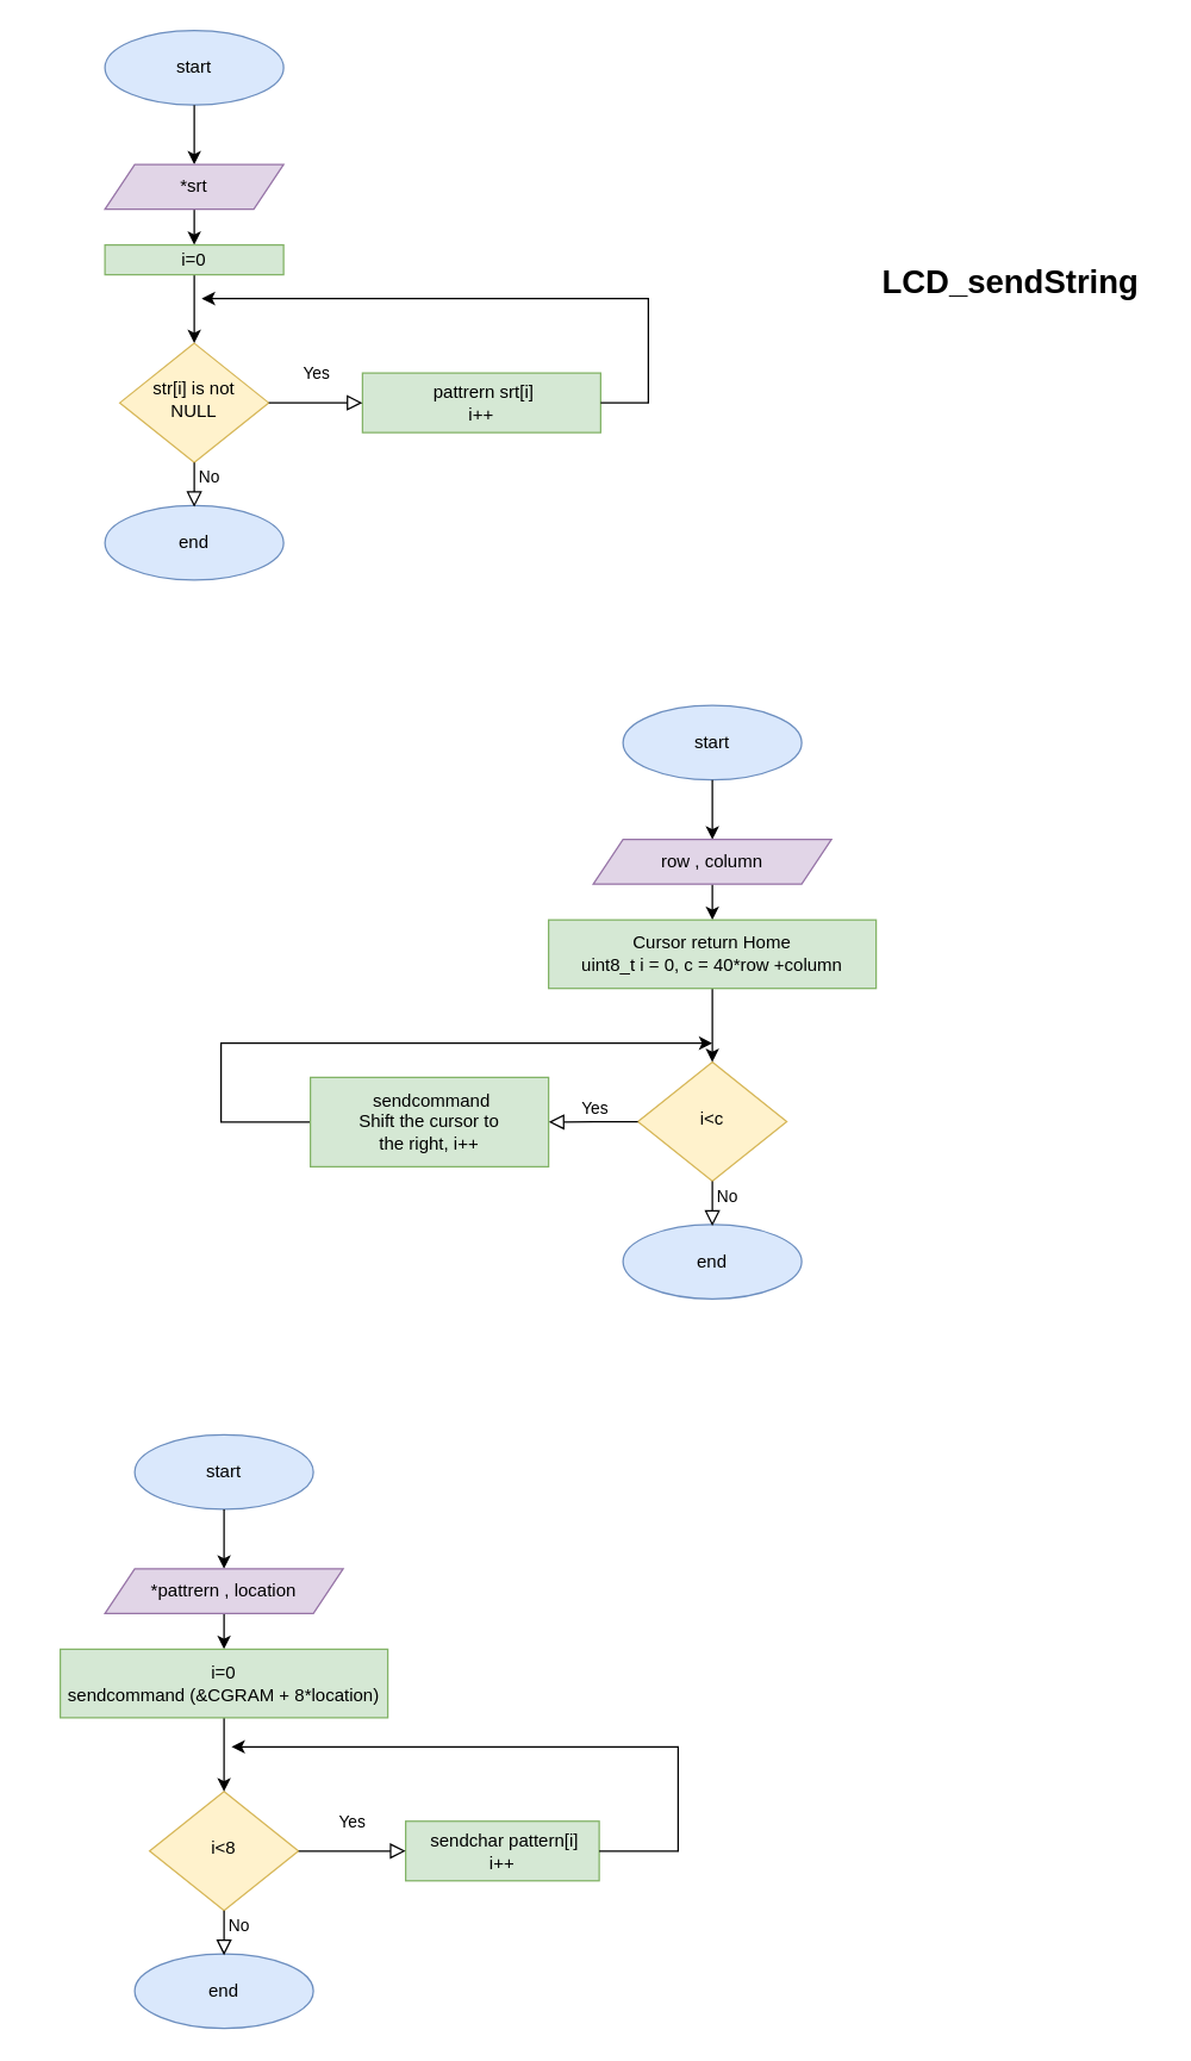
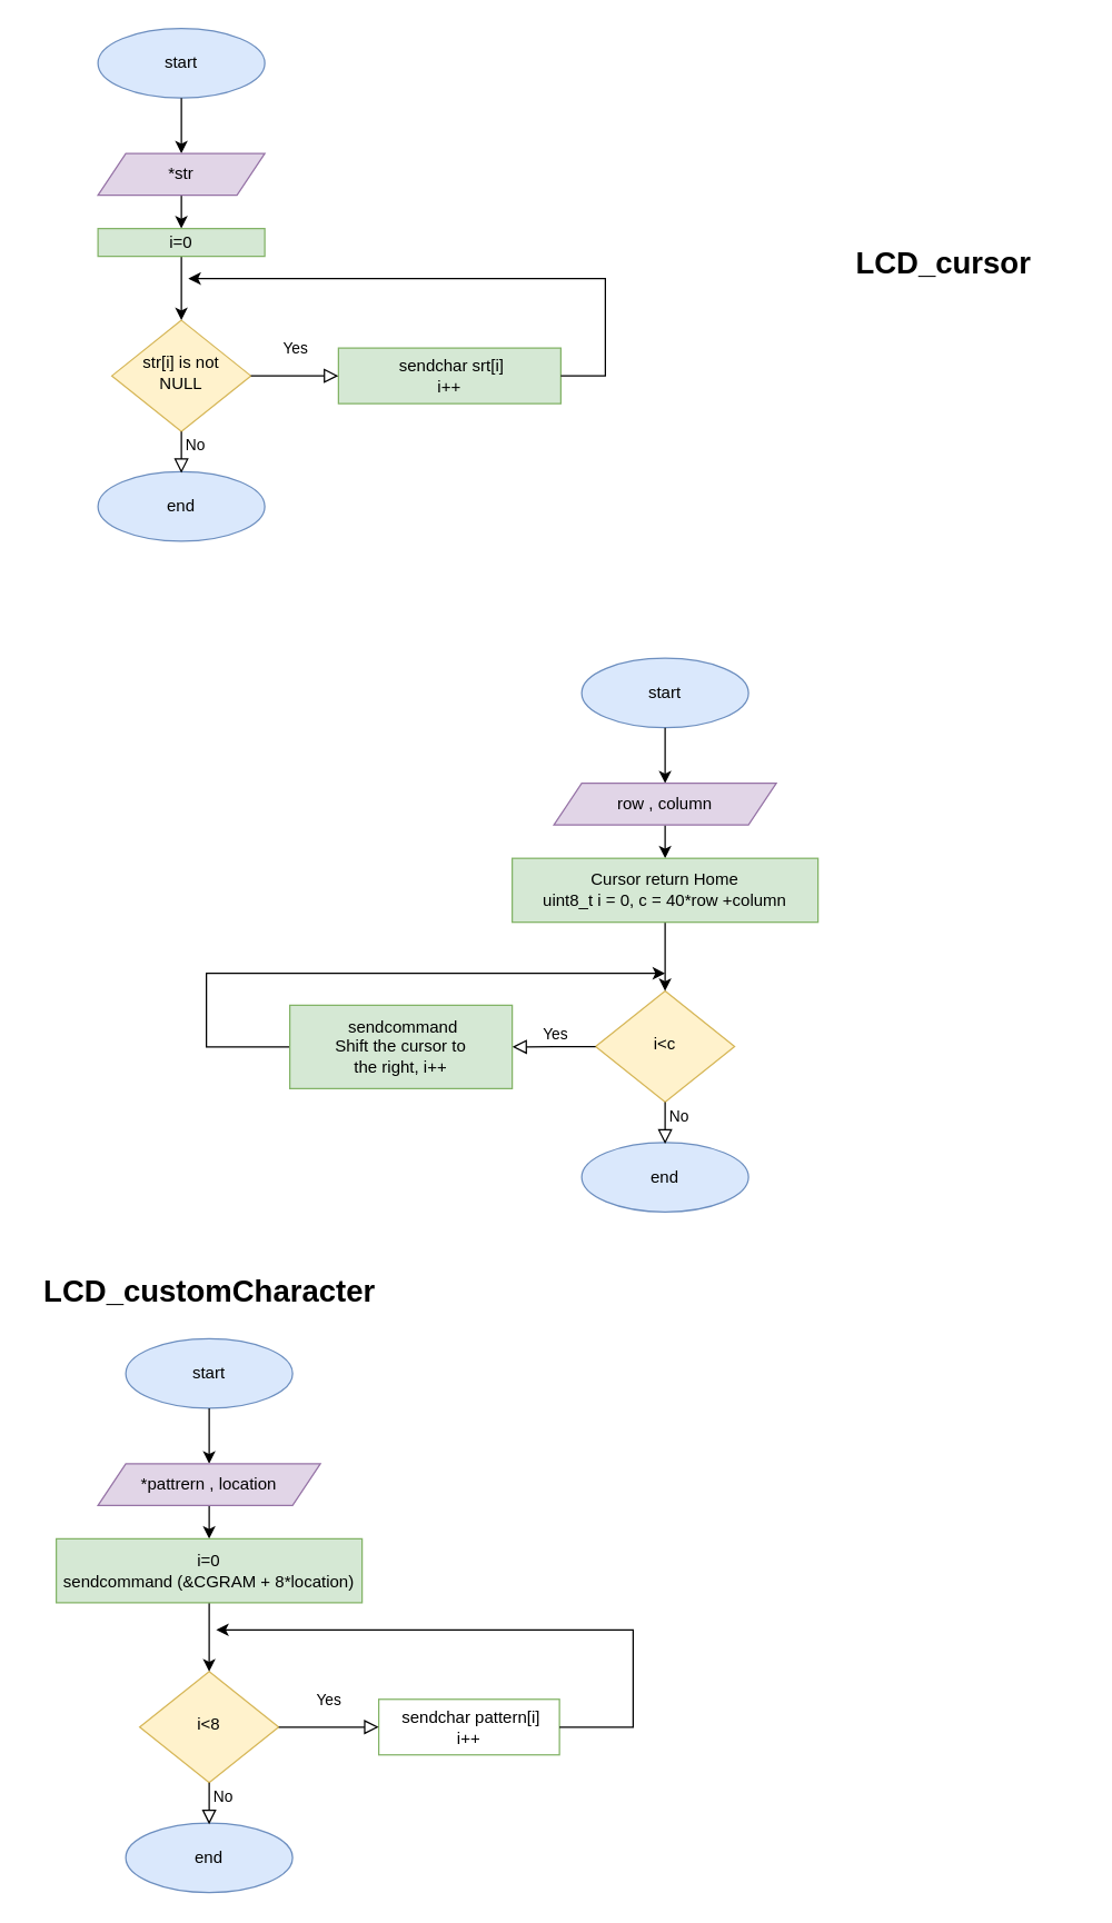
  <mxCell id="0" />
  <mxCell id="1" parent="0" />
  <mxCell id="2" value="Yes" style="rounded=0;html=1;jettySize=auto;orthogonalLoop=1;fontSize=11;endArrow=block;endFill=0;endSize=8;strokeWidth=1;shadow=0;labelBackgroundColor=none;edgeStyle=orthogonalEdgeStyle;exitX=1;exitY=0.5;exitDx=0;exitDy=0;entryX=0;entryY=0.5;entryDx=0;entryDy=0;" parent="1" edge="1"><mxGeometry y="20" relative="1" as="geometry"><mxPoint as="offset" /><mxPoint x="402" y="530" as="targetPoint" /></mxGeometry></mxCell>
  <mxCell id="3" value="start" style="ellipse;whiteSpace=wrap;html=1;fillColor=#dae8fc;strokeColor=#6c8ebf;" parent="1" vertex="1"><mxGeometry x="70" y="20" width="120" height="50" as="geometry" /></mxCell>
  <mxCell id="4" value="" style="endArrow=classic;html=1;rounded=0;exitX=0.5;exitY=1;exitDx=0;exitDy=0;entryX=0.5;entryY=0;entryDx=0;entryDy=0;" parent="1" source="3" target="6" edge="1"><mxGeometry width="50" height="50" relative="1" as="geometry"><mxPoint x="725" y="654" as="sourcePoint" /><mxPoint x="725" y="684" as="targetPoint" /></mxGeometry></mxCell>
  <mxCell id="5" value="" style="edgeStyle=orthogonalEdgeStyle;rounded=0;orthogonalLoop=1;jettySize=auto;html=1;" parent="1" source="6" target="15" edge="1"><mxGeometry relative="1" as="geometry" /></mxCell>
- <mxCell id="6" value="*srt" style="shape=parallelogram;perimeter=parallelogramPerimeter;whiteSpace=wrap;html=1;fixedSize=1;fillColor=#e1d5e7;strokeColor=#9673a6;" parent="1" vertex="1"><mxGeometry x="70" y="110" width="120" height="30" as="geometry" /></mxCell>
+ <mxCell id="6" value="*str" style="shape=parallelogram;perimeter=parallelogramPerimeter;whiteSpace=wrap;html=1;fixedSize=1;fillColor=#e1d5e7;strokeColor=#9673a6;" parent="1" vertex="1"><mxGeometry x="70" y="110" width="120" height="30" as="geometry" /></mxCell>
  <mxCell id="7" value="end" style="ellipse;whiteSpace=wrap;html=1;fillColor=#dae8fc;strokeColor=#6c8ebf;" parent="1" vertex="1"><mxGeometry x="70" y="339" width="120" height="50" as="geometry" /></mxCell>
- <mxCell id="8" value="&lt;font style=&quot;font-size: 22px;&quot;&gt;&lt;b&gt;LCD_sendString&lt;/b&gt;&lt;/font&gt;" style="text;html=1;align=center;verticalAlign=middle;resizable=0;points=[];autosize=1;strokeColor=none;fillColor=none;" parent="1" vertex="1"><mxGeometry x="578" y="170" width="200" height="40" as="geometry" /></mxCell>
- <mxCell id="9" value="&lt;font style=&quot;font-size: 12px;&quot;&gt;&amp;nbsp;pattrern srt[i]&lt;br&gt;i++&lt;/font&gt;" style="rounded=0;whiteSpace=wrap;html=1;fillColor=#d5e8d4;strokeColor=#82b366;" parent="1" vertex="1"><mxGeometry x="243" y="250" width="160" height="40" as="geometry" /></mxCell>
+ <mxCell id="8" value="&lt;font style=&quot;font-size: 22px;&quot;&gt;&lt;b&gt;LCD_cursor&lt;/b&gt;&lt;/font&gt;" style="text;html=1;align=center;verticalAlign=middle;resizable=0;points=[];autosize=1;strokeColor=none;fillColor=none;" parent="1" vertex="1"><mxGeometry x="578" y="170" width="200" height="40" as="geometry" /></mxCell>
+ <mxCell id="9" value="&lt;font style=&quot;font-size: 12px;&quot;&gt;&amp;nbsp;sendchar srt[i]&lt;br&gt;i++&lt;/font&gt;" style="rounded=0;whiteSpace=wrap;html=1;fillColor=#d5e8d4;strokeColor=#82b366;" parent="1" vertex="1"><mxGeometry x="243" y="250" width="160" height="40" as="geometry" /></mxCell>
  <mxCell id="10" value="str[i] is not&lt;br&gt;NULL" style="rhombus;whiteSpace=wrap;html=1;shadow=0;fontFamily=Helvetica;fontSize=12;align=center;strokeWidth=1;spacing=6;spacingTop=-4;fillColor=#fff2cc;strokeColor=#d6b656;" parent="1" vertex="1"><mxGeometry x="80" y="230" width="100" height="80" as="geometry" /></mxCell>
  <mxCell id="11" value="Yes" style="rounded=0;html=1;jettySize=auto;orthogonalLoop=1;fontSize=11;endArrow=block;endFill=0;endSize=8;strokeWidth=1;shadow=0;labelBackgroundColor=none;edgeStyle=orthogonalEdgeStyle;exitX=1;exitY=0.5;exitDx=0;exitDy=0;entryX=0;entryY=0.5;entryDx=0;entryDy=0;" parent="1" source="10" target="9" edge="1"><mxGeometry y="20" relative="1" as="geometry"><mxPoint as="offset" /><mxPoint x="410" y="293.76" as="targetPoint" /><mxPoint x="345" y="293.76" as="sourcePoint" /></mxGeometry></mxCell>
  <mxCell id="12" value="No" style="edgeStyle=orthogonalEdgeStyle;rounded=0;html=1;jettySize=auto;orthogonalLoop=1;fontSize=11;endArrow=block;endFill=0;endSize=8;strokeWidth=1;shadow=0;labelBackgroundColor=none;exitX=0.5;exitY=1;exitDx=0;exitDy=0;" parent="1" source="10" edge="1"><mxGeometry x="-0.333" y="10" relative="1" as="geometry"><mxPoint as="offset" /><mxPoint x="-335" y="344" as="sourcePoint" /><mxPoint x="130" y="340" as="targetPoint" /></mxGeometry></mxCell>
  <mxCell id="13" value="" style="endArrow=classic;html=1;rounded=0;exitX=1;exitY=0.5;exitDx=0;exitDy=0;" parent="1" source="9" edge="1"><mxGeometry width="50" height="50" relative="1" as="geometry"><mxPoint x="85" y="340" as="sourcePoint" /><mxPoint x="135" y="200" as="targetPoint" /><Array as="points"><mxPoint x="435" y="270" /><mxPoint x="435" y="200" /></Array></mxGeometry></mxCell>
  <mxCell id="14" value="" style="edgeStyle=orthogonalEdgeStyle;rounded=0;orthogonalLoop=1;jettySize=auto;html=1;" parent="1" source="15" target="10" edge="1"><mxGeometry relative="1" as="geometry" /></mxCell>
  <mxCell id="15" value="i=0" style="rounded=0;whiteSpace=wrap;html=1;fillColor=#d5e8d4;strokeColor=#82b366;" parent="1" vertex="1"><mxGeometry x="70" y="164" width="120" height="20" as="geometry" /></mxCell>
  <mxCell id="16" value="start" style="ellipse;whiteSpace=wrap;html=1;fillColor=#dae8fc;strokeColor=#6c8ebf;" parent="1" vertex="1"><mxGeometry x="90" y="963" width="120" height="50" as="geometry" /></mxCell>
  <mxCell id="17" value="" style="endArrow=classic;html=1;rounded=0;exitX=0.5;exitY=1;exitDx=0;exitDy=0;entryX=0.5;entryY=0;entryDx=0;entryDy=0;" parent="1" source="16" target="19" edge="1"><mxGeometry width="50" height="50" relative="1" as="geometry"><mxPoint x="150" y="1047" as="sourcePoint" /><mxPoint x="150" y="1077" as="targetPoint" /></mxGeometry></mxCell>
  <mxCell id="18" value="" style="edgeStyle=orthogonalEdgeStyle;rounded=0;orthogonalLoop=1;jettySize=auto;html=1;" parent="1" source="19" target="28" edge="1"><mxGeometry relative="1" as="geometry" /></mxCell>
  <mxCell id="19" value="*pattrern , location" style="shape=parallelogram;perimeter=parallelogramPerimeter;whiteSpace=wrap;html=1;fixedSize=1;fillColor=#e1d5e7;strokeColor=#9673a6;" parent="1" vertex="1"><mxGeometry x="70" y="1053" width="160" height="30" as="geometry" /></mxCell>
  <mxCell id="20" value="end" style="ellipse;whiteSpace=wrap;html=1;fillColor=#dae8fc;strokeColor=#6c8ebf;" parent="1" vertex="1"><mxGeometry x="90" y="1311.5" width="120" height="50" as="geometry" /></mxCell>
- <mxCell id="22" value="&lt;font style=&quot;font-size: 12px;&quot;&gt;&amp;nbsp;sendchar pattern[i]&lt;br&gt;i++&lt;/font&gt;" style="rounded=0;whiteSpace=wrap;html=1;fillColor=#d5e8d4;strokeColor=#82b366;" parent="1" vertex="1"><mxGeometry x="272" y="1222.5" width="130" height="40" as="geometry" /></mxCell>
+ <mxCell id="21" value="&lt;font style=&quot;font-size: 22px;&quot;&gt;&lt;b&gt;LCD_customCharacter&lt;/b&gt;&lt;/font&gt;" style="text;html=1;align=center;verticalAlign=middle;resizable=0;points=[];autosize=1;strokeColor=none;fillColor=none;" parent="1" vertex="1"><mxGeometry x="20" y="910" width="260" height="40" as="geometry" /></mxCell>
+ <mxCell id="22" value="&lt;font style=&quot;font-size: 12px;&quot;&gt;&amp;nbsp;sendchar pattern[i]&lt;br&gt;i++&lt;/font&gt;" style="rounded=0;whiteSpace=wrap;html=1;fillColor=#ffffff;strokeColor=#82b366;" parent="1" vertex="1"><mxGeometry x="272" y="1222.5" width="130" height="40" as="geometry" /></mxCell>
  <mxCell id="23" value="i&amp;lt;8" style="rhombus;whiteSpace=wrap;html=1;shadow=0;fontFamily=Helvetica;fontSize=12;align=center;strokeWidth=1;spacing=6;spacingTop=-4;fillColor=#fff2cc;strokeColor=#d6b656;" parent="1" vertex="1"><mxGeometry x="100" y="1202.5" width="100" height="80" as="geometry" /></mxCell>
  <mxCell id="24" value="Yes" style="rounded=0;html=1;jettySize=auto;orthogonalLoop=1;fontSize=11;endArrow=block;endFill=0;endSize=8;strokeWidth=1;shadow=0;labelBackgroundColor=none;edgeStyle=orthogonalEdgeStyle;exitX=1;exitY=0.5;exitDx=0;exitDy=0;entryX=0;entryY=0.5;entryDx=0;entryDy=0;" parent="1" source="23" target="22" edge="1"><mxGeometry y="20" relative="1" as="geometry"><mxPoint as="offset" /><mxPoint x="430" y="1266.26" as="targetPoint" /><mxPoint x="365" y="1266.26" as="sourcePoint" /></mxGeometry></mxCell>
  <mxCell id="25" value="No" style="edgeStyle=orthogonalEdgeStyle;rounded=0;html=1;jettySize=auto;orthogonalLoop=1;fontSize=11;endArrow=block;endFill=0;endSize=8;strokeWidth=1;shadow=0;labelBackgroundColor=none;exitX=0.5;exitY=1;exitDx=0;exitDy=0;" parent="1" source="23" edge="1"><mxGeometry x="-0.333" y="10" relative="1" as="geometry"><mxPoint as="offset" /><mxPoint x="-315" y="1316.5" as="sourcePoint" /><mxPoint x="150" y="1312.5" as="targetPoint" /></mxGeometry></mxCell>
  <mxCell id="26" value="" style="endArrow=classic;html=1;rounded=0;exitX=1;exitY=0.5;exitDx=0;exitDy=0;" parent="1" source="22" edge="1"><mxGeometry width="50" height="50" relative="1" as="geometry"><mxPoint x="105" y="1312.5" as="sourcePoint" /><mxPoint x="155" y="1172.5" as="targetPoint" /><Array as="points"><mxPoint x="455" y="1242.5" /><mxPoint x="455" y="1172.5" /></Array></mxGeometry></mxCell>
  <mxCell id="27" value="" style="edgeStyle=orthogonalEdgeStyle;rounded=0;orthogonalLoop=1;jettySize=auto;html=1;exitX=0.5;exitY=1;exitDx=0;exitDy=0;" parent="1" source="28" target="23" edge="1"><mxGeometry relative="1" as="geometry"><mxPoint x="40" y="1193" as="sourcePoint" /></mxGeometry></mxCell>
  <mxCell id="28" value="i=0&lt;br&gt;sendcommand (&amp;amp;CGRAM + 8*location)" style="rounded=0;whiteSpace=wrap;html=1;fillColor=#d5e8d4;strokeColor=#82b366;" parent="1" vertex="1"><mxGeometry x="40" y="1107" width="220" height="46" as="geometry" /></mxCell>
  <mxCell id="29" value="start" style="ellipse;whiteSpace=wrap;html=1;fillColor=#dae8fc;strokeColor=#6c8ebf;" parent="1" vertex="1"><mxGeometry x="418" y="473.25" width="120" height="50" as="geometry" /></mxCell>
  <mxCell id="30" value="" style="endArrow=classic;html=1;rounded=0;exitX=0.5;exitY=1;exitDx=0;exitDy=0;entryX=0.5;entryY=0;entryDx=0;entryDy=0;" parent="1" source="29" target="32" edge="1"><mxGeometry width="50" height="50" relative="1" as="geometry"><mxPoint x="478" y="557.25" as="sourcePoint" /><mxPoint x="478" y="587.25" as="targetPoint" /></mxGeometry></mxCell>
  <mxCell id="31" value="" style="edgeStyle=orthogonalEdgeStyle;rounded=0;orthogonalLoop=1;jettySize=auto;html=1;" parent="1" source="32" target="39" edge="1"><mxGeometry relative="1" as="geometry" /></mxCell>
  <mxCell id="32" value="row , column" style="shape=parallelogram;perimeter=parallelogramPerimeter;whiteSpace=wrap;html=1;fixedSize=1;fillColor=#e1d5e7;strokeColor=#9673a6;" parent="1" vertex="1"><mxGeometry x="398" y="563.25" width="160" height="30" as="geometry" /></mxCell>
  <mxCell id="33" value="end" style="ellipse;whiteSpace=wrap;html=1;fillColor=#dae8fc;strokeColor=#6c8ebf;" parent="1" vertex="1"><mxGeometry x="418" y="821.75" width="120" height="50" as="geometry" /></mxCell>
  <mxCell id="34" value="i&amp;lt;c" style="rhombus;whiteSpace=wrap;html=1;shadow=0;fontFamily=Helvetica;fontSize=12;align=center;strokeWidth=1;spacing=6;spacingTop=-4;fillColor=#fff2cc;strokeColor=#d6b656;" parent="1" vertex="1"><mxGeometry x="428" y="712.75" width="100" height="80" as="geometry" /></mxCell>
  <mxCell id="35" value="Yes" style="rounded=0;html=1;jettySize=auto;orthogonalLoop=1;fontSize=11;endArrow=block;endFill=0;endSize=8;strokeWidth=1;shadow=0;labelBackgroundColor=none;edgeStyle=orthogonalEdgeStyle;exitX=0;exitY=0.5;exitDx=0;exitDy=0;entryX=1;entryY=0.5;entryDx=0;entryDy=0;" parent="1" source="34" target="40" edge="1"><mxGeometry x="-0.048" y="-9" relative="1" as="geometry"><mxPoint as="offset" /><mxPoint x="590" y="751.75" as="targetPoint" /><mxPoint x="693" y="776.51" as="sourcePoint" /></mxGeometry></mxCell>
  <mxCell id="36" value="No" style="edgeStyle=orthogonalEdgeStyle;rounded=0;html=1;jettySize=auto;orthogonalLoop=1;fontSize=11;endArrow=block;endFill=0;endSize=8;strokeWidth=1;shadow=0;labelBackgroundColor=none;exitX=0.5;exitY=1;exitDx=0;exitDy=0;" parent="1" source="34" edge="1"><mxGeometry x="-0.333" y="10" relative="1" as="geometry"><mxPoint as="offset" /><mxPoint x="13" y="826.75" as="sourcePoint" /><mxPoint x="478" y="822.75" as="targetPoint" /></mxGeometry></mxCell>
  <mxCell id="37" value="" style="endArrow=classic;html=1;rounded=0;exitX=0;exitY=0.5;exitDx=0;exitDy=0;" parent="1" source="40" edge="1"><mxGeometry width="50" height="50" relative="1" as="geometry"><mxPoint x="750" y="751.75" as="sourcePoint" /><mxPoint x="478" y="700" as="targetPoint" /><Array as="points"><mxPoint x="148" y="753" /><mxPoint x="148" y="700" /></Array></mxGeometry></mxCell>
  <mxCell id="38" value="" style="edgeStyle=orthogonalEdgeStyle;rounded=0;orthogonalLoop=1;jettySize=auto;html=1;exitX=0.5;exitY=1;exitDx=0;exitDy=0;" parent="1" source="39" target="34" edge="1"><mxGeometry relative="1" as="geometry"><mxPoint x="368" y="703.25" as="sourcePoint" /></mxGeometry></mxCell>
  <mxCell id="39" value="Cursor return Home&lt;br&gt;uint8_t i = 0, c = 40*row +column" style="rounded=0;whiteSpace=wrap;html=1;fillColor=#d5e8d4;strokeColor=#82b366;" parent="1" vertex="1"><mxGeometry x="368" y="617.25" width="220" height="46" as="geometry" /></mxCell>
  <mxCell id="40" value="&lt;font style=&quot;font-size: 12px;&quot;&gt;&amp;nbsp;sendcommand&lt;br&gt;Shift the cursor to &lt;br&gt;the right, i++&lt;br&gt;&lt;/font&gt;" style="rounded=0;whiteSpace=wrap;html=1;fillColor=#d5e8d4;strokeColor=#82b366;" parent="1" vertex="1"><mxGeometry x="208" y="723" width="160" height="60" as="geometry" /></mxCell>
